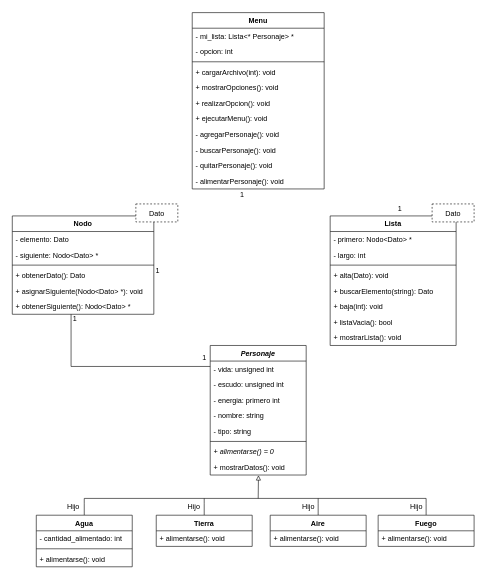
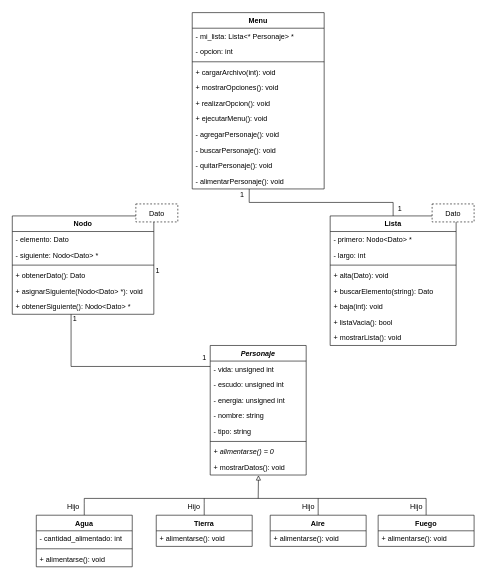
  <mxCell id="0" />
  <mxCell id="1" parent="0" />
  <mxCell id="2" style="edgeStyle=orthogonalEdgeStyle;rounded=0;orthogonalLoop=1;jettySize=auto;html=1;endArrow=none;endFill=0;" parent="1" source="3" target="43" edge="1"><mxGeometry relative="1" as="geometry"><mxPoint x="115" y="519" as="targetPoint" /><Array as="points"><mxPoint x="118" y="610" /></Array></mxGeometry></mxCell>
  <mxCell id="3" value="Personaje" style="swimlane;fontStyle=3;align=center;verticalAlign=top;childLayout=stackLayout;horizontal=1;startSize=26;horizontalStack=0;resizeParent=1;resizeLast=0;collapsible=1;marginBottom=0;rounded=0;shadow=0;strokeWidth=1;fontFamily=Helvetica;" parent="1" vertex="1"><mxGeometry x="350" y="575" width="160" height="216" as="geometry"><mxRectangle x="334" y="260" width="160" height="26" as="alternateBounds" /></mxGeometry></mxCell>
  <mxCell id="4" value="- vida: unsigned int" style="text;align=left;verticalAlign=top;spacingLeft=4;spacingRight=4;overflow=hidden;rotatable=0;points=[[0,0.5],[1,0.5]];portConstraint=eastwest;" parent="3" vertex="1"><mxGeometry y="26" width="160" height="26" as="geometry" /></mxCell>
  <mxCell id="5" value="- escudo: unsigned int" style="text;align=left;verticalAlign=top;spacingLeft=4;spacingRight=4;overflow=hidden;rotatable=0;points=[[0,0.5],[1,0.5]];portConstraint=eastwest;" parent="3" vertex="1"><mxGeometry y="52" width="160" height="26" as="geometry" /></mxCell>
- <mxCell id="6" value="- energia: primero int" style="text;align=left;verticalAlign=top;spacingLeft=4;spacingRight=4;overflow=hidden;rotatable=0;points=[[0,0.5],[1,0.5]];portConstraint=eastwest;" parent="3" vertex="1"><mxGeometry y="78" width="160" height="26" as="geometry" /></mxCell>
+ <mxCell id="6" value="- energia: unsigned int" style="text;align=left;verticalAlign=top;spacingLeft=4;spacingRight=4;overflow=hidden;rotatable=0;points=[[0,0.5],[1,0.5]];portConstraint=eastwest;" parent="3" vertex="1"><mxGeometry y="78" width="160" height="26" as="geometry" /></mxCell>
  <mxCell id="7" value="- nombre: string" style="text;align=left;verticalAlign=top;spacingLeft=4;spacingRight=4;overflow=hidden;rotatable=0;points=[[0,0.5],[1,0.5]];portConstraint=eastwest;" parent="3" vertex="1"><mxGeometry y="104" width="160" height="26" as="geometry" /></mxCell>
  <mxCell id="8" value="- tipo: string" style="text;align=left;verticalAlign=top;spacingLeft=4;spacingRight=4;overflow=hidden;rotatable=0;points=[[0,0.5],[1,0.5]];portConstraint=eastwest;rounded=0;shadow=0;html=0;" parent="3" vertex="1"><mxGeometry y="130" width="160" height="26" as="geometry" /></mxCell>
  <mxCell id="9" value="" style="line;html=1;strokeWidth=1;align=left;verticalAlign=middle;spacingTop=-1;spacingLeft=3;spacingRight=3;rotatable=0;labelPosition=right;points=[];portConstraint=eastwest;" parent="3" vertex="1"><mxGeometry y="156" width="160" height="8" as="geometry" /></mxCell>
  <mxCell id="10" value="+ alimentarse() = 0" style="text;strokeColor=none;fillColor=none;align=left;verticalAlign=top;spacingLeft=4;spacingRight=4;overflow=hidden;rotatable=0;points=[[0,0.5],[1,0.5]];portConstraint=eastwest;fontStyle=2" parent="3" vertex="1"><mxGeometry y="164" width="160" height="26" as="geometry" /></mxCell>
  <mxCell id="11" value="+ mostrarDatos(): void" style="text;strokeColor=none;fillColor=none;align=left;verticalAlign=top;spacingLeft=4;spacingRight=4;overflow=hidden;rotatable=0;points=[[0,0.5],[1,0.5]];portConstraint=eastwest;fontStyle=0" parent="3" vertex="1"><mxGeometry y="190" width="160" height="26" as="geometry" /></mxCell>
  <mxCell id="12" style="edgeStyle=orthogonalEdgeStyle;rounded=0;orthogonalLoop=1;jettySize=auto;html=1;endArrow=none;endFill=0;" parent="1" source="13" edge="1"><mxGeometry relative="1" as="geometry"><mxPoint x="340" y="830" as="targetPoint" /></mxGeometry></mxCell>
  <mxCell id="13" value="Tierra" style="swimlane;fontStyle=1;align=center;verticalAlign=top;childLayout=stackLayout;horizontal=1;startSize=26;horizontalStack=0;resizeParent=1;resizeParentMax=0;resizeLast=0;collapsible=1;marginBottom=0;" parent="1" vertex="1"><mxGeometry x="260" y="858" width="160" height="52" as="geometry"><mxRectangle x="260" y="360" width="80" height="26" as="alternateBounds" /></mxGeometry></mxCell>
  <mxCell id="14" value="+ alimentarse(): void" style="text;strokeColor=none;fillColor=none;align=left;verticalAlign=top;spacingLeft=4;spacingRight=4;overflow=hidden;rotatable=0;points=[[0,0.5],[1,0.5]];portConstraint=eastwest;" parent="13" vertex="1"><mxGeometry y="26" width="160" height="26" as="geometry" /></mxCell>
  <mxCell id="15" style="edgeStyle=orthogonalEdgeStyle;rounded=0;orthogonalLoop=1;jettySize=auto;html=1;endArrow=none;endFill=0;" parent="1" source="16" edge="1"><mxGeometry relative="1" as="geometry"><mxPoint x="140" y="830" as="targetPoint" /></mxGeometry></mxCell>
  <mxCell id="16" value="Agua" style="swimlane;fontStyle=1;align=center;verticalAlign=top;childLayout=stackLayout;horizontal=1;startSize=26;horizontalStack=0;resizeParent=1;resizeParentMax=0;resizeLast=0;collapsible=1;marginBottom=0;" parent="1" vertex="1"><mxGeometry x="60" y="858" width="160" height="86" as="geometry"><mxRectangle x="170" y="360" width="60" height="26" as="alternateBounds" /></mxGeometry></mxCell>
  <mxCell id="17" value="- cantidad_alimentado: int" style="text;strokeColor=none;fillColor=none;align=left;verticalAlign=top;spacingLeft=4;spacingRight=4;overflow=hidden;rotatable=0;points=[[0,0.5],[1,0.5]];portConstraint=eastwest;" parent="16" vertex="1"><mxGeometry y="26" width="160" height="26" as="geometry" /></mxCell>
  <mxCell id="18" value="" style="line;strokeWidth=1;fillColor=none;align=left;verticalAlign=middle;spacingTop=-1;spacingLeft=3;spacingRight=3;rotatable=0;labelPosition=right;points=[];portConstraint=eastwest;" parent="16" vertex="1"><mxGeometry y="52" width="160" height="8" as="geometry" /></mxCell>
  <mxCell id="19" value="+ alimentarse(): void" style="text;strokeColor=none;fillColor=none;align=left;verticalAlign=top;spacingLeft=4;spacingRight=4;overflow=hidden;rotatable=0;points=[[0,0.5],[1,0.5]];portConstraint=eastwest;" parent="16" vertex="1"><mxGeometry y="60" width="160" height="26" as="geometry" /></mxCell>
  <mxCell id="20" style="edgeStyle=orthogonalEdgeStyle;rounded=0;orthogonalLoop=1;jettySize=auto;html=1;endArrow=none;endFill=0;" parent="1" source="21" edge="1"><mxGeometry relative="1" as="geometry"><mxPoint x="530" y="830" as="targetPoint" /></mxGeometry></mxCell>
  <mxCell id="21" value="Aire" style="swimlane;fontStyle=1;align=center;verticalAlign=top;childLayout=stackLayout;horizontal=1;startSize=26;horizontalStack=0;resizeParent=1;resizeParentMax=0;resizeLast=0;collapsible=1;marginBottom=0;" parent="1" vertex="1"><mxGeometry x="450" y="858" width="160" height="52" as="geometry"><mxRectangle x="380" y="360" width="100" height="26" as="alternateBounds" /></mxGeometry></mxCell>
  <mxCell id="22" value="+ alimentarse(): void" style="text;strokeColor=none;fillColor=none;align=left;verticalAlign=top;spacingLeft=4;spacingRight=4;overflow=hidden;rotatable=0;points=[[0,0.5],[1,0.5]];portConstraint=eastwest;" parent="21" vertex="1"><mxGeometry y="26" width="160" height="26" as="geometry" /></mxCell>
  <mxCell id="23" style="edgeStyle=orthogonalEdgeStyle;rounded=0;orthogonalLoop=1;jettySize=auto;html=1;endArrow=none;endFill=0;" parent="1" source="24" edge="1"><mxGeometry relative="1" as="geometry"><mxPoint x="710" y="830" as="targetPoint" /></mxGeometry></mxCell>
  <mxCell id="24" value="Fuego" style="swimlane;fontStyle=1;align=center;verticalAlign=top;childLayout=stackLayout;horizontal=1;startSize=26;horizontalStack=0;resizeParent=1;resizeParentMax=0;resizeLast=0;collapsible=1;marginBottom=0;" parent="1" vertex="1"><mxGeometry x="630" y="858" width="160" height="52" as="geometry" /></mxCell>
  <mxCell id="25" value="+ alimentarse(): void" style="text;strokeColor=none;fillColor=none;align=left;verticalAlign=top;spacingLeft=4;spacingRight=4;overflow=hidden;rotatable=0;points=[[0,0.5],[1,0.5]];portConstraint=eastwest;" parent="24" vertex="1"><mxGeometry y="26" width="160" height="26" as="geometry" /></mxCell>
+ <mxCell id="26" style="edgeStyle=orthogonalEdgeStyle;rounded=0;jumpStyle=sharp;orthogonalLoop=1;jettySize=auto;html=1;entryX=0.432;entryY=1;entryDx=0;entryDy=0;entryPerimeter=0;startArrow=none;startFill=0;endArrow=none;endFill=0;strokeColor=#000000;strokeWidth=1;" parent="1" source="27" target="56" edge="1"><mxGeometry relative="1" as="geometry" /></mxCell>
  <mxCell id="27" value="Lista" style="swimlane;fontStyle=1;align=center;verticalAlign=top;childLayout=stackLayout;horizontal=1;startSize=26;horizontalStack=0;resizeParent=1;resizeParentMax=0;resizeLast=0;collapsible=1;marginBottom=0;fontFamily=Helvetica;" parent="1" vertex="1"><mxGeometry x="550" y="359" width="210" height="216" as="geometry" /></mxCell>
  <mxCell id="28" value="- primero: Nodo&lt;Dato&gt; *" style="text;strokeColor=none;fillColor=none;align=left;verticalAlign=top;spacingLeft=4;spacingRight=4;overflow=hidden;rotatable=0;points=[[0,0.5],[1,0.5]];portConstraint=eastwest;" parent="27" vertex="1"><mxGeometry y="26" width="210" height="26" as="geometry" /></mxCell>
  <mxCell id="29" value="- largo: int" style="text;strokeColor=none;fillColor=none;align=left;verticalAlign=top;spacingLeft=4;spacingRight=4;overflow=hidden;rotatable=0;points=[[0,0.5],[1,0.5]];portConstraint=eastwest;" parent="27" vertex="1"><mxGeometry y="52" width="210" height="26" as="geometry" /></mxCell>
  <mxCell id="30" value="" style="line;strokeWidth=1;fillColor=none;align=left;verticalAlign=middle;spacingTop=-1;spacingLeft=3;spacingRight=3;rotatable=0;labelPosition=right;points=[];portConstraint=eastwest;" parent="27" vertex="1"><mxGeometry y="78" width="210" height="8" as="geometry" /></mxCell>
  <mxCell id="31" value="+ alta(Dato): void" style="text;strokeColor=none;fillColor=none;align=left;verticalAlign=top;spacingLeft=4;spacingRight=4;overflow=hidden;rotatable=0;points=[[0,0.5],[1,0.5]];portConstraint=eastwest;" parent="27" vertex="1"><mxGeometry y="86" width="210" height="26" as="geometry" /></mxCell>
  <mxCell id="32" value="+ buscarElemento(string): Dato" style="text;strokeColor=none;fillColor=none;align=left;verticalAlign=top;spacingLeft=4;spacingRight=4;overflow=hidden;rotatable=0;points=[[0,0.5],[1,0.5]];portConstraint=eastwest;" parent="27" vertex="1"><mxGeometry y="112" width="210" height="26" as="geometry" /></mxCell>
  <mxCell id="33" value="+ baja(int): void" style="text;strokeColor=none;fillColor=none;align=left;verticalAlign=top;spacingLeft=4;spacingRight=4;overflow=hidden;rotatable=0;points=[[0,0.5],[1,0.5]];portConstraint=eastwest;" parent="27" vertex="1"><mxGeometry y="138" width="210" height="26" as="geometry" /></mxCell>
  <mxCell id="34" value="+ listaVacia(): bool" style="text;strokeColor=none;fillColor=none;align=left;verticalAlign=top;spacingLeft=4;spacingRight=4;overflow=hidden;rotatable=0;points=[[0,0.5],[1,0.5]];portConstraint=eastwest;" parent="27" vertex="1"><mxGeometry y="164" width="210" height="26" as="geometry" /></mxCell>
  <mxCell id="35" value="+ mostrarLista(): void" style="text;strokeColor=none;fillColor=none;align=left;verticalAlign=top;spacingLeft=4;spacingRight=4;overflow=hidden;rotatable=0;points=[[0,0.5],[1,0.5]];portConstraint=eastwest;" parent="27" vertex="1"><mxGeometry y="190" width="210" height="26" as="geometry" /></mxCell>
  <mxCell id="36" value="Dato" style="fontStyle=0;dashed=1;fontFamily=Helvetica;" parent="1" vertex="1"><mxGeometry x="720" y="339" width="70" height="30" as="geometry" /></mxCell>
  <mxCell id="37" value="Nodo" style="swimlane;fontStyle=1;align=center;verticalAlign=top;childLayout=stackLayout;horizontal=1;startSize=26;horizontalStack=0;resizeParent=1;resizeParentMax=0;resizeLast=0;collapsible=1;marginBottom=0;fontFamily=Helvetica;" parent="1" vertex="1"><mxGeometry x="20" y="359" width="236" height="164" as="geometry" /></mxCell>
  <mxCell id="38" value="- elemento: Dato" style="text;strokeColor=none;fillColor=none;align=left;verticalAlign=top;spacingLeft=4;spacingRight=4;overflow=hidden;rotatable=0;points=[[0,0.5],[1,0.5]];portConstraint=eastwest;" parent="37" vertex="1"><mxGeometry y="26" width="236" height="26" as="geometry" /></mxCell>
  <mxCell id="39" value="- siguiente: Nodo&lt;Dato&gt; *" style="text;strokeColor=none;fillColor=none;align=left;verticalAlign=top;spacingLeft=4;spacingRight=4;overflow=hidden;rotatable=0;points=[[0,0.5],[1,0.5]];portConstraint=eastwest;" parent="37" vertex="1"><mxGeometry y="52" width="236" height="26" as="geometry" /></mxCell>
  <mxCell id="40" value="" style="line;strokeWidth=1;fillColor=none;align=left;verticalAlign=middle;spacingTop=-1;spacingLeft=3;spacingRight=3;rotatable=0;labelPosition=right;points=[];portConstraint=eastwest;" parent="37" vertex="1"><mxGeometry y="78" width="236" height="8" as="geometry" /></mxCell>
  <mxCell id="41" value="+ obtenerDato(): Dato" style="text;strokeColor=none;fillColor=none;align=left;verticalAlign=top;spacingLeft=4;spacingRight=4;overflow=hidden;rotatable=0;points=[[0,0.5],[1,0.5]];portConstraint=eastwest;" parent="37" vertex="1"><mxGeometry y="86" width="236" height="26" as="geometry" /></mxCell>
  <mxCell id="42" value="+ asignarSiguiente(Nodo&lt;Dato&gt; *): void" style="text;strokeColor=none;fillColor=none;align=left;verticalAlign=top;spacingLeft=4;spacingRight=4;overflow=hidden;rotatable=0;points=[[0,0.5],[1,0.5]];portConstraint=eastwest;" parent="37" vertex="1"><mxGeometry y="112" width="236" height="26" as="geometry" /></mxCell>
  <mxCell id="43" value="+ obtenerSiguiente(): Nodo&lt;Dato&gt; *" style="text;strokeColor=none;fillColor=none;align=left;verticalAlign=top;spacingLeft=4;spacingRight=4;overflow=hidden;rotatable=0;points=[[0,0.5],[1,0.5]];portConstraint=eastwest;" parent="37" vertex="1"><mxGeometry y="138" width="236" height="26" as="geometry" /></mxCell>
  <mxCell id="44" value="Dato" style="fontStyle=0;dashed=1;fontFamily=Helvetica;" parent="1" vertex="1"><mxGeometry x="226" y="339" width="70" height="30" as="geometry" /></mxCell>
  <mxCell id="45" value="Menu" style="swimlane;fontStyle=1;align=center;verticalAlign=top;childLayout=stackLayout;horizontal=1;startSize=26;horizontalStack=0;resizeParent=1;resizeParentMax=0;resizeLast=0;collapsible=1;marginBottom=0;fontFamily=Helvetica;" parent="1" vertex="1"><mxGeometry x="320" y="20" width="220" height="294" as="geometry" /></mxCell>
  <mxCell id="46" value="- mi_lista: Lista&lt;* Personaje&gt; *" style="text;strokeColor=none;fillColor=none;align=left;verticalAlign=top;spacingLeft=4;spacingRight=4;overflow=hidden;rotatable=0;points=[[0,0.5],[1,0.5]];portConstraint=eastwest;" parent="45" vertex="1"><mxGeometry y="26" width="220" height="26" as="geometry" /></mxCell>
  <mxCell id="47" value="- opcion: int" style="text;strokeColor=none;fillColor=none;align=left;verticalAlign=top;spacingLeft=4;spacingRight=4;overflow=hidden;rotatable=0;points=[[0,0.5],[1,0.5]];portConstraint=eastwest;" parent="45" vertex="1"><mxGeometry y="52" width="220" height="26" as="geometry" /></mxCell>
  <mxCell id="48" value="" style="line;strokeWidth=1;fillColor=none;align=left;verticalAlign=middle;spacingTop=-1;spacingLeft=3;spacingRight=3;rotatable=0;labelPosition=right;points=[];portConstraint=eastwest;" parent="45" vertex="1"><mxGeometry y="78" width="220" height="8" as="geometry" /></mxCell>
  <mxCell id="49" value="+ cargarArchivo(int): void" style="text;strokeColor=none;fillColor=none;align=left;verticalAlign=top;spacingLeft=4;spacingRight=4;overflow=hidden;rotatable=0;points=[[0,0.5],[1,0.5]];portConstraint=eastwest;" parent="45" vertex="1"><mxGeometry y="86" width="220" height="26" as="geometry" /></mxCell>
  <mxCell id="50" value="+ mostrarOpciones(): void" style="text;strokeColor=none;fillColor=none;align=left;verticalAlign=top;spacingLeft=4;spacingRight=4;overflow=hidden;rotatable=0;points=[[0,0.5],[1,0.5]];portConstraint=eastwest;" parent="45" vertex="1"><mxGeometry y="112" width="220" height="26" as="geometry" /></mxCell>
  <mxCell id="51" value="+ realizarOpcion(): void" style="text;strokeColor=none;fillColor=none;align=left;verticalAlign=top;spacingLeft=4;spacingRight=4;overflow=hidden;rotatable=0;points=[[0,0.5],[1,0.5]];portConstraint=eastwest;" parent="45" vertex="1"><mxGeometry y="138" width="220" height="26" as="geometry" /></mxCell>
  <mxCell id="52" value="+ ejecutarMenu(): void" style="text;strokeColor=none;fillColor=none;align=left;verticalAlign=top;spacingLeft=4;spacingRight=4;overflow=hidden;rotatable=0;points=[[0,0.5],[1,0.5]];portConstraint=eastwest;" parent="45" vertex="1"><mxGeometry y="164" width="220" height="26" as="geometry" /></mxCell>
  <mxCell id="53" value="- agregarPersonaje(): void" style="text;strokeColor=none;fillColor=none;align=left;verticalAlign=top;spacingLeft=4;spacingRight=4;overflow=hidden;rotatable=0;points=[[0,0.5],[1,0.5]];portConstraint=eastwest;" parent="45" vertex="1"><mxGeometry y="190" width="220" height="26" as="geometry" /></mxCell>
  <mxCell id="54" value="- buscarPersonaje(): void" style="text;strokeColor=none;fillColor=none;align=left;verticalAlign=top;spacingLeft=4;spacingRight=4;overflow=hidden;rotatable=0;points=[[0,0.5],[1,0.5]];portConstraint=eastwest;" parent="45" vertex="1"><mxGeometry y="216" width="220" height="26" as="geometry" /></mxCell>
  <mxCell id="55" value="- quitarPersonaje(): void" style="text;strokeColor=none;fillColor=none;align=left;verticalAlign=top;spacingLeft=4;spacingRight=4;overflow=hidden;rotatable=0;points=[[0,0.5],[1,0.5]];portConstraint=eastwest;" parent="45" vertex="1"><mxGeometry y="242" width="220" height="26" as="geometry" /></mxCell>
  <mxCell id="56" value="- alimentarPersonaje(): void" style="text;strokeColor=none;fillColor=none;align=left;verticalAlign=top;spacingLeft=4;spacingRight=4;overflow=hidden;rotatable=0;points=[[0,0.5],[1,0.5]];portConstraint=eastwest;" parent="45" vertex="1"><mxGeometry y="268" width="220" height="26" as="geometry" /></mxCell>
  <mxCell id="57" value="" style="endArrow=block;html=1;strokeColor=#000000;strokeWidth=1;endFill=0;entryX=0.503;entryY=1.018;entryDx=0;entryDy=0;entryPerimeter=0;" parent="1" target="11" edge="1"><mxGeometry width="50" height="50" relative="1" as="geometry"><mxPoint x="430" y="830" as="sourcePoint" /><mxPoint x="450" y="700" as="targetPoint" /></mxGeometry></mxCell>
  <mxCell id="58" value="1" style="text;html=1;strokeColor=none;fillColor=none;align=center;verticalAlign=middle;whiteSpace=wrap;rounded=0;" parent="1" vertex="1"><mxGeometry x="114" y="520" width="21" height="20" as="geometry" /></mxCell>
  <mxCell id="59" value="1" style="text;html=1;strokeColor=none;fillColor=none;align=center;verticalAlign=middle;whiteSpace=wrap;rounded=0;" parent="1" vertex="1"><mxGeometry x="329.5" y="585" width="21" height="20" as="geometry" /></mxCell>
  <mxCell id="60" value="1" style="text;html=1;strokeColor=none;fillColor=none;align=center;verticalAlign=middle;whiteSpace=wrap;rounded=0;" parent="1" vertex="1"><mxGeometry x="252" y="440" width="21" height="20" as="geometry" /></mxCell>
  <mxCell id="61" value="" style="endArrow=none;html=1;strokeColor=#000000;strokeWidth=1;" parent="1" edge="1"><mxGeometry width="50" height="50" relative="1" as="geometry"><mxPoint x="140" y="830" as="sourcePoint" /><mxPoint x="710" y="830" as="targetPoint" /></mxGeometry></mxCell>
  <mxCell id="62" value="1" style="text;html=1;strokeColor=none;fillColor=none;align=center;verticalAlign=middle;whiteSpace=wrap;rounded=0;" parent="1" vertex="1"><mxGeometry x="393" y="314" width="21" height="20" as="geometry" /></mxCell>
  <mxCell id="63" value="1" style="text;html=1;strokeColor=none;fillColor=none;align=center;verticalAlign=middle;whiteSpace=wrap;rounded=0;" parent="1" vertex="1"><mxGeometry x="656" y="338" width="21" height="20" as="geometry" /></mxCell>
  <mxCell id="64" value="Hijo" style="text;html=1;strokeColor=none;fillColor=none;align=center;verticalAlign=middle;whiteSpace=wrap;rounded=0;" parent="1" vertex="1"><mxGeometry x="102" y="834" width="40" height="20" as="geometry" /></mxCell>
  <mxCell id="65" value="Hijo" style="text;html=1;strokeColor=none;fillColor=none;align=center;verticalAlign=middle;whiteSpace=wrap;rounded=0;" parent="1" vertex="1"><mxGeometry x="303" y="834" width="40" height="20" as="geometry" /></mxCell>
  <mxCell id="66" value="Hijo" style="text;html=1;strokeColor=none;fillColor=none;align=center;verticalAlign=middle;whiteSpace=wrap;rounded=0;" parent="1" vertex="1"><mxGeometry x="494" y="834" width="40" height="20" as="geometry" /></mxCell>
  <mxCell id="67" value="Hijo" style="text;html=1;strokeColor=none;fillColor=none;align=center;verticalAlign=middle;whiteSpace=wrap;rounded=0;" parent="1" vertex="1"><mxGeometry x="674" y="834" width="40" height="20" as="geometry" /></mxCell>
